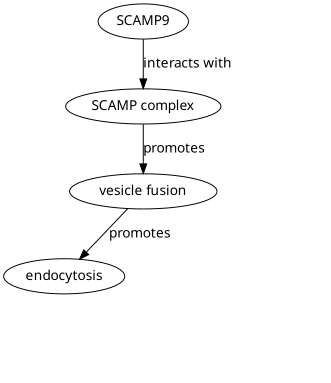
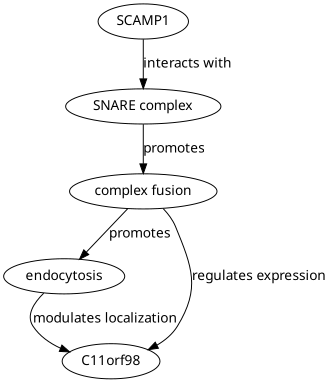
  digraph {
    fontname="Noto Sans"
    node [fontname="Noto Sans"]
    edge [fontname="Noto Sans"]
-   SCAMP1 [label=SCAMP9]
-   "SNARE complex" [label="SCAMP complex"]
-   "vesicle fusion"
+   SCAMP1
+   "SNARE complex"
+   "vesicle fusion" [label="complex fusion"]
    endocytosis
+   C11orf98
    SCAMP1 -> "SNARE complex" [evidence="PMID: 12345678" label="interacts with" probability=0.8]
    "SNARE complex" -> "vesicle fusion" [evidence="PMID: 23456789" label=promotes probability=0.9]
    "vesicle fusion" -> endocytosis [evidence="PMID: 45678901" label=promotes probability=0.7]
+   "vesicle fusion" -> C11orf98 [evidence="PMID: 34567890" label="regulates expression" probability=0.6]
+   endocytosis -> C11orf98 [evidence="PMID: 56789012" label="modulates localization" probability=0.5]
  }
